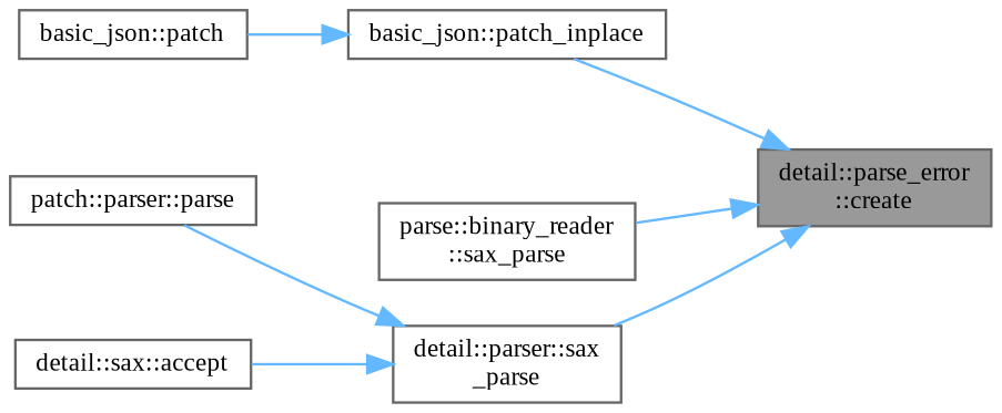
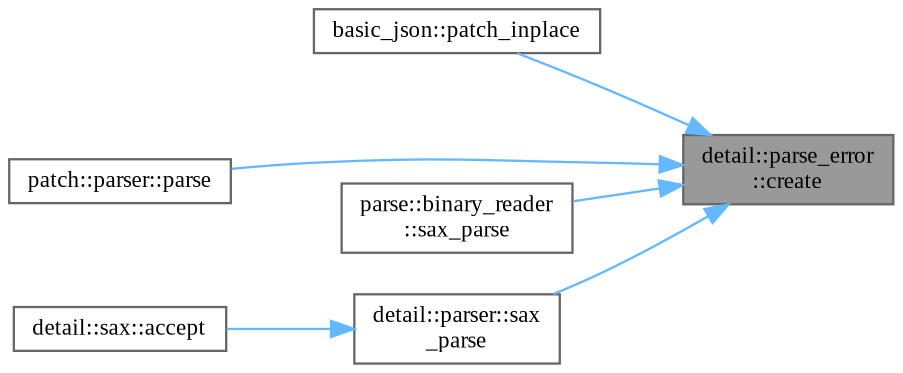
  digraph {
    fontname="Liberation Serif"
    rankdir=RL
    node [color=grey40 fillcolor=white fontname="Liberation Serif" fontsize=10 shape=box style=filled]
    edge [color=steelblue1 dir=back fontname="Liberation Serif" fontsize=10 labelfontname=Helvetica labelfontsize=10 style=solid]
    n1 [color=gray40 fillcolor=grey60 fontcolor=black height=0.2 label="detail::parse_error\l::create" width=0.4]
    n2 [height=0.2 label="patch::parser::parse" width=0.4]
    n3 [height=0.2 label="basic_json::patch_inplace" width=0.4]
    n4 [height=0.2 label="parse::binary_reader\l::sax_parse" width=0.4]
    n5 [height=0.2 label="detail::parser::sax\l_parse" width=0.4]
-   n6 [height=0.2 label="basic_json::patch" width=0.4]
    n7 [height=0.2 label="detail::sax::accept" width=0.4]
-   n5 -> n2
+   n1 -> n2
    n1 -> n3
    n1 -> n4
    n1 -> n5
-   n3 -> n6
    n5 -> n7
  }
